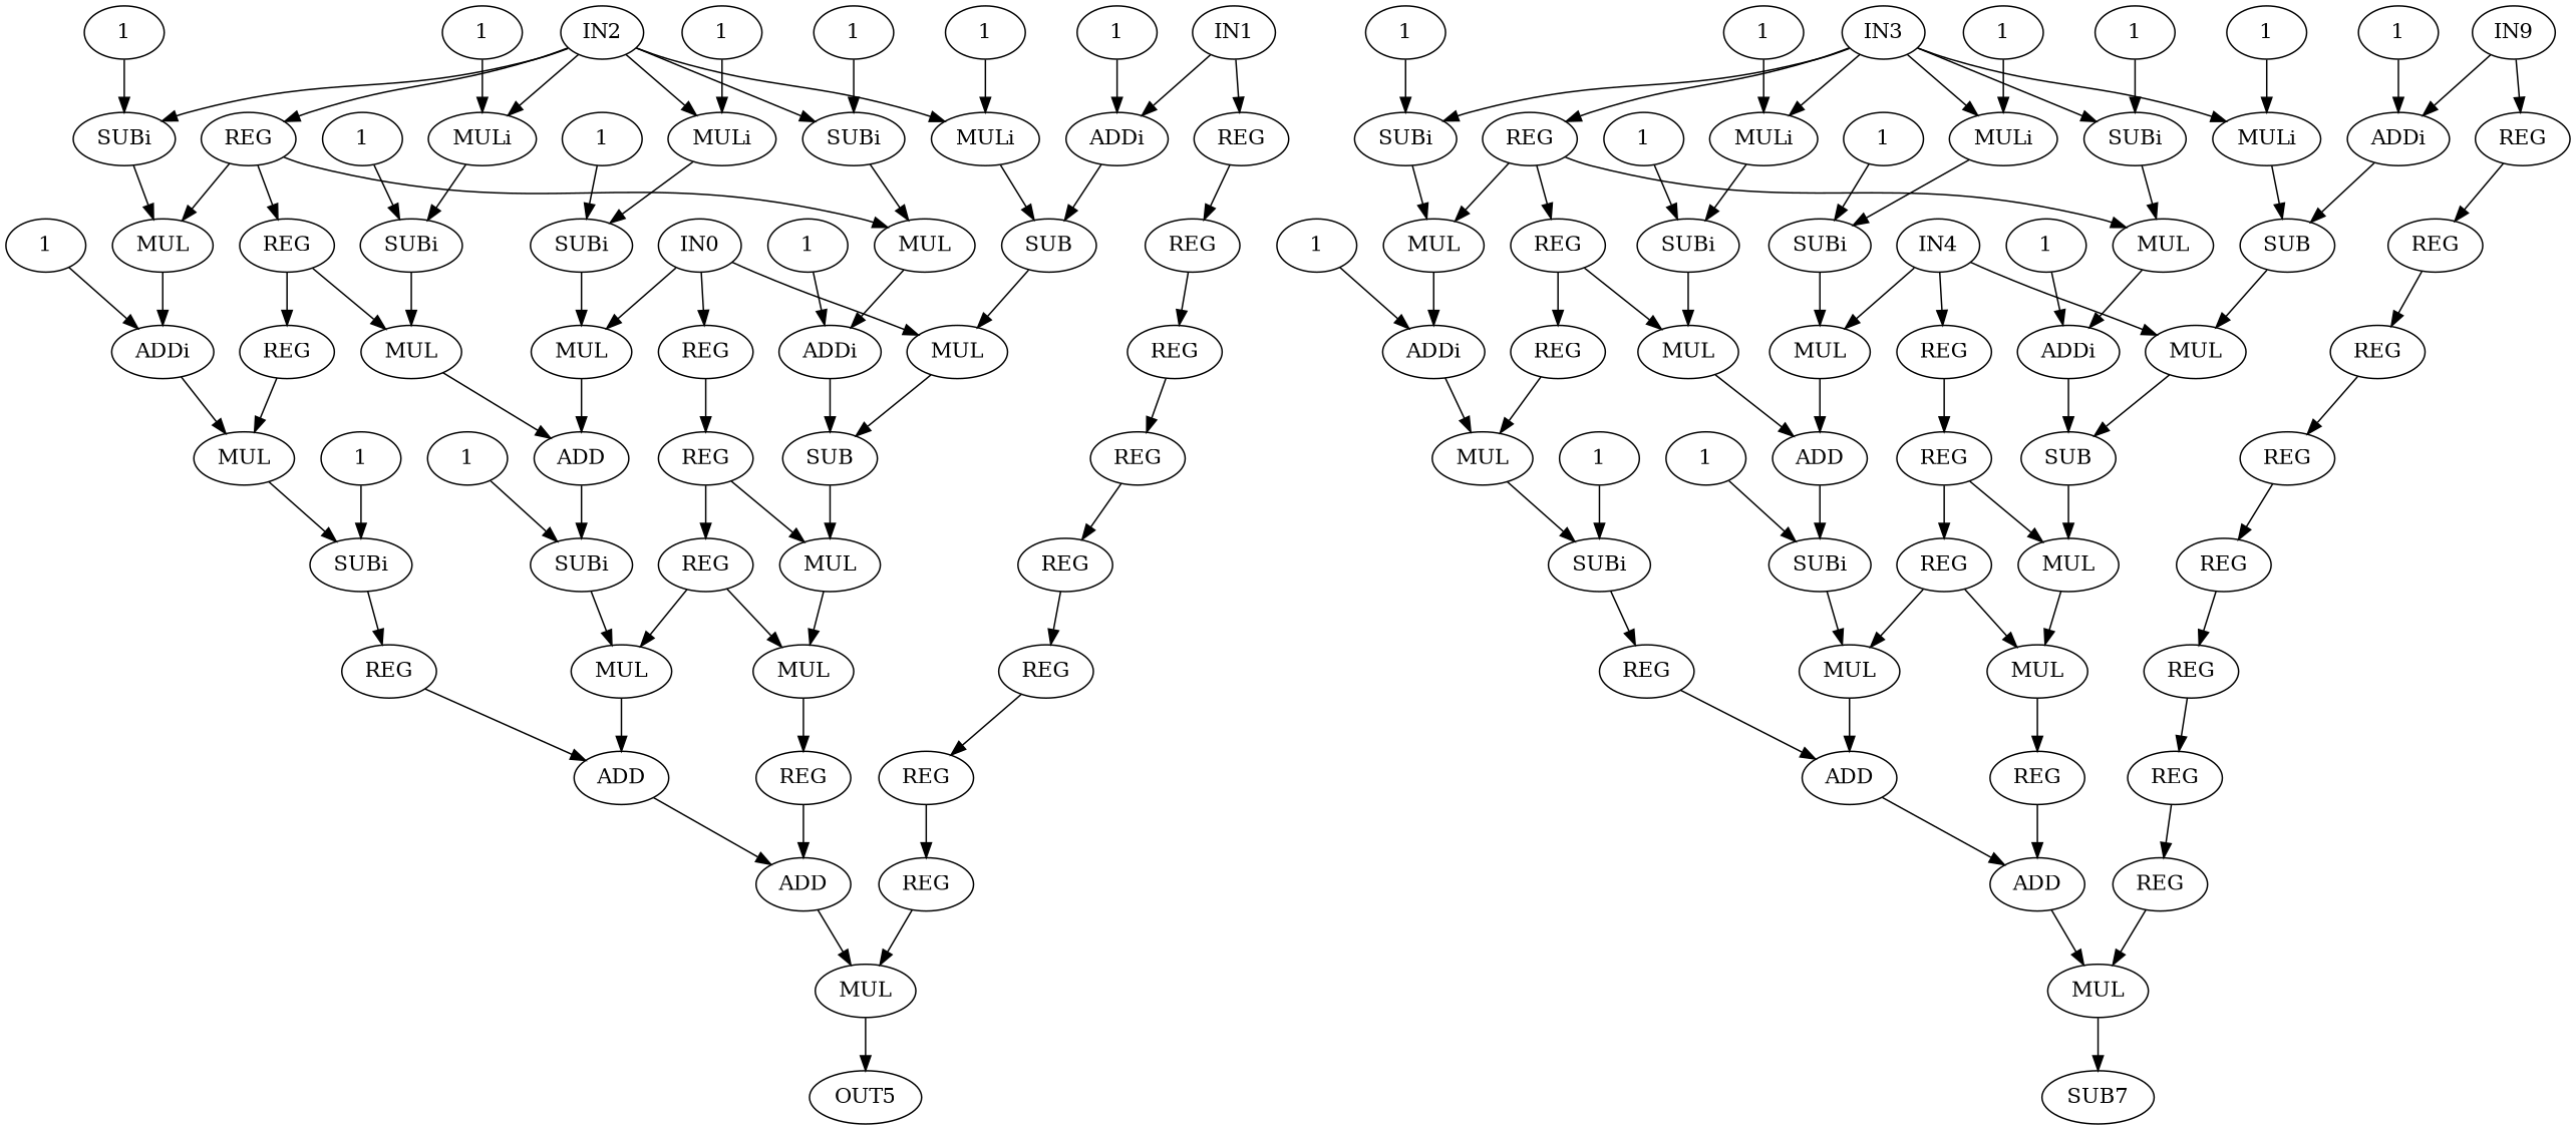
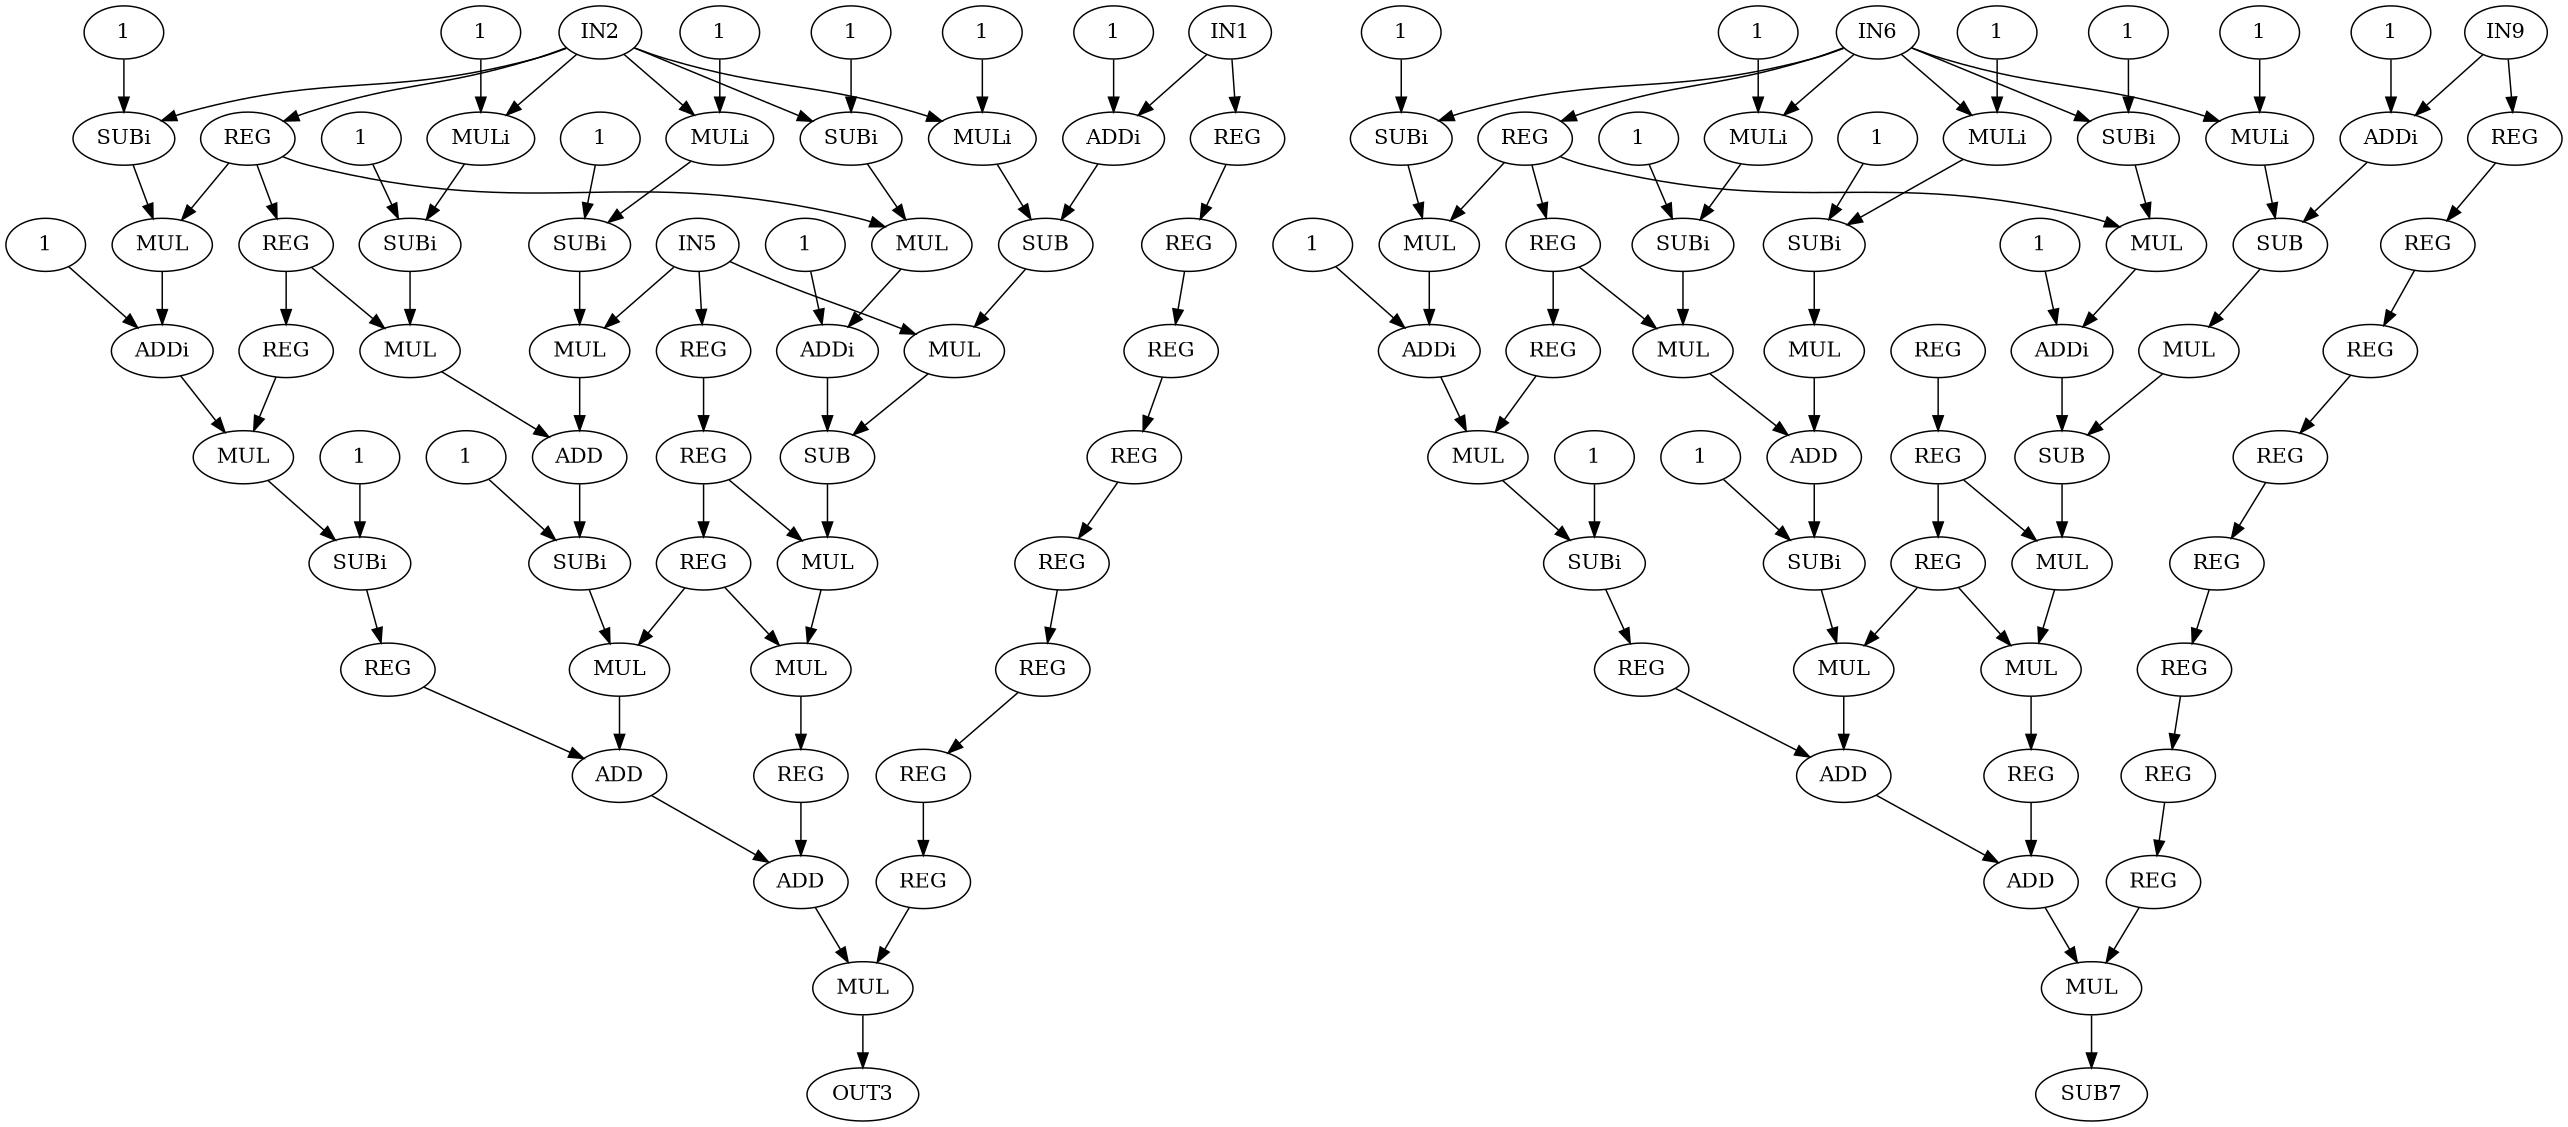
  digraph {
-   n1 [label=IN0]
+   n1 [label=IN5]
    n2 [label=REG]
    n3 [label=MUL]
    n4 [label=MUL]
    n5 [label=REG]
    n6 [label=ADD]
    n7 [label=SUB]
    n8 [label=IN1]
    n9 [label=REG]
    n10 [VALUE=1 label=ADDi]
    n11 [label=REG]
    n12 [label=SUB]
    n13 [label=IN2]
    n14 [label=REG]
    n15 [VALUE=1 label=SUBi]
    n16 [VALUE=1 label=SUBi]
    n17 [VALUE=1 label=MULi]
    n18 [VALUE=1 label=MULi]
    n19 [VALUE=1 label=MULi]
    n20 [label=REG]
    n21 [label=MUL]
    n22 [label=MUL]
    n23 [VALUE=1 label=SUBi]
    n24 [VALUE=1 label=SUBi]
-   n25 [label=OUT5]
-   n26 [label=IN4]
+   n25 [label=OUT3]
    n27 [label=REG]
    n28 [label=MUL]
    n29 [label=MUL]
    n30 [label=REG]
    n31 [label=ADD]
    n32 [label=SUB]
    n33 [label=IN9]
    n34 [label=REG]
    n35 [VALUE=1 label=ADDi]
    n36 [label=REG]
    n37 [label=SUB]
-   n38 [label=IN3]
+   n38 [label=IN6]
    n39 [label=REG]
    n40 [VALUE=1 label=SUBi]
    n41 [VALUE=1 label=SUBi]
    n42 [VALUE=1 label=MULi]
    n43 [VALUE=1 label=MULi]
    n44 [VALUE=1 label=MULi]
    n45 [label=REG]
    n46 [label=MUL]
    n47 [label=MUL]
    n48 [VALUE=1 label=SUBi]
    n49 [VALUE=1 label=SUBi]
    n50 [label=SUB7]
    n51 [label=REG]
    n52 [label=MUL]
    n53 [label=MUL]
    n54 [label=MUL]
    n55 [label=ADD]
    n56 [label=REG]
    n57 [label=REG]
    n58 [label=REG]
    n59 [label=REG]
    n60 [label=REG]
    n61 [label=REG]
    n62 [label=REG]
    n63 [label=MUL]
    n64 [label=REG]
    n65 [label=MUL]
    n66 [VALUE=1 label=ADDi]
    n67 [VALUE=1 label=ADDi]
    n68 [label=MUL]
    n69 [VALUE=1 label=SUBi]
    n70 [label=1]
    n71 [label=1]
    n72 [label=1]
    n73 [label=1]
    n74 [label=1]
    n75 [label=1]
    n76 [label=1]
    n77 [label=1]
    n78 [label=1]
    n79 [VALUE=1 label=SUBi]
    n80 [label=1]
    n81 [label=REG]
    n82 [label=1]
    n83 [label=1]
    n84 [label=ADD]
    n85 [label=REG]
    n86 [label=MUL]
    n87 [label=MUL]
    n88 [label=MUL]
    n89 [label=ADD]
    n90 [label=REG]
    n91 [label=REG]
    n92 [label=REG]
    n93 [label=REG]
    n94 [label=REG]
    n95 [label=REG]
    n96 [label=REG]
    n97 [label=MUL]
    n98 [label=REG]
    n99 [label=MUL]
    n100 [VALUE=1 label=ADDi]
    n101 [VALUE=1 label=ADDi]
    n102 [label=MUL]
    n103 [VALUE=1 label=SUBi]
    n104 [label=1]
    n105 [label=1]
    n106 [label=1]
    n107 [label=1]
    n108 [label=1]
    n109 [label=1]
    n110 [label=1]
    n111 [label=1]
    n112 [label=1]
    n113 [VALUE=1 label=SUBi]
    n114 [label=1]
    n115 [label=REG]
    n116 [label=1]
    n117 [label=1]
    n118 [label=ADD]
    n1 -> n2
    n1 -> n3
    n1 -> n4
    n2 -> n5
    n3 -> n6
    n4 -> n7
    n5 -> n51
    n5 -> n52
    n6 -> n79
    n7 -> n52
    n8 -> n9
    n8 -> n10
    n9 -> n11
    n10 -> n12
    n11 -> n57
    n12 -> n4
    n13 -> n14
    n13 -> n15
    n13 -> n16
    n13 -> n17
    n13 -> n18
    n13 -> n19
    n14 -> n20
    n14 -> n21
    n14 -> n22
    n15 -> n21
    n16 -> n22
    n17 -> n23
    n18 -> n24
    n19 -> n12
    n20 -> n64
    n20 -> n65
    n21 -> n66
    n22 -> n67
    n23 -> n65
    n24 -> n3
-   n26 -> n27
-   n26 -> n28
-   n26 -> n29
    n27 -> n30
    n28 -> n31
    n29 -> n32
    n30 -> n85
    n30 -> n86
    n31 -> n113
    n32 -> n86
    n33 -> n34
    n33 -> n35
    n34 -> n36
    n35 -> n37
    n36 -> n91
    n37 -> n29
    n38 -> n39
    n38 -> n40
    n38 -> n41
    n38 -> n42
    n38 -> n43
    n38 -> n44
    n39 -> n45
    n39 -> n46
    n39 -> n47
    n40 -> n46
    n41 -> n47
    n42 -> n48
    n43 -> n49
    n44 -> n37
    n45 -> n98
    n45 -> n99
    n46 -> n100
    n47 -> n101
    n48 -> n99
    n49 -> n28
    n51 -> n53
    n51 -> n54
    n52 -> n54
    n53 -> n55
    n54 -> n56
    n55 -> n84
    n56 -> n84
    n57 -> n58
    n58 -> n59
    n59 -> n60
    n60 -> n61
    n61 -> n62
    n62 -> n63
    n63 -> n25
    n64 -> n68
    n65 -> n6
    n66 -> n68
    n67 -> n7
    n68 -> n69
    n69 -> n81
    n70 -> n15
    n71 -> n16
    n72 -> n17
    n73 -> n18
    n74 -> n19
    n75 -> n10
    n76 -> n23
    n77 -> n24
    n78 -> n66
    n79 -> n53
    n80 -> n67
    n81 -> n55
    n82 -> n69
    n83 -> n79
    n84 -> n63
    n85 -> n87
    n85 -> n88
    n86 -> n88
    n87 -> n89
    n88 -> n90
    n89 -> n118
    n90 -> n118
    n91 -> n92
    n92 -> n93
    n93 -> n94
    n94 -> n95
    n95 -> n96
    n96 -> n97
    n97 -> n50
    n98 -> n102
    n99 -> n31
    n100 -> n102
    n101 -> n32
    n102 -> n103
    n103 -> n115
    n104 -> n40
    n105 -> n41
    n106 -> n42
    n107 -> n43
    n108 -> n44
    n109 -> n35
    n110 -> n48
    n111 -> n49
    n112 -> n100
    n113 -> n87
    n114 -> n101
    n115 -> n89
    n116 -> n103
    n117 -> n113
    n118 -> n97
  }
